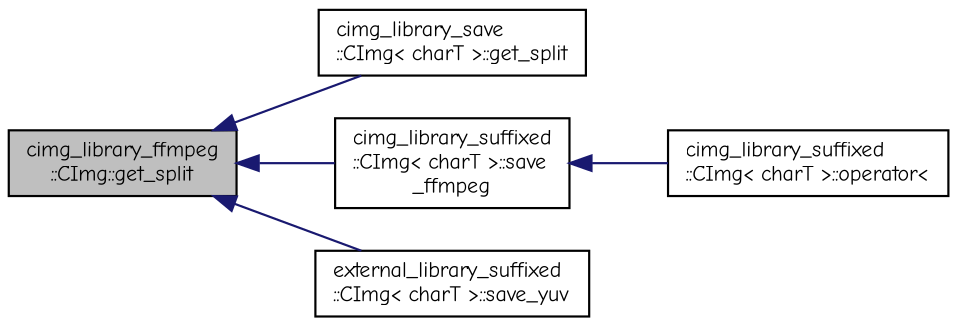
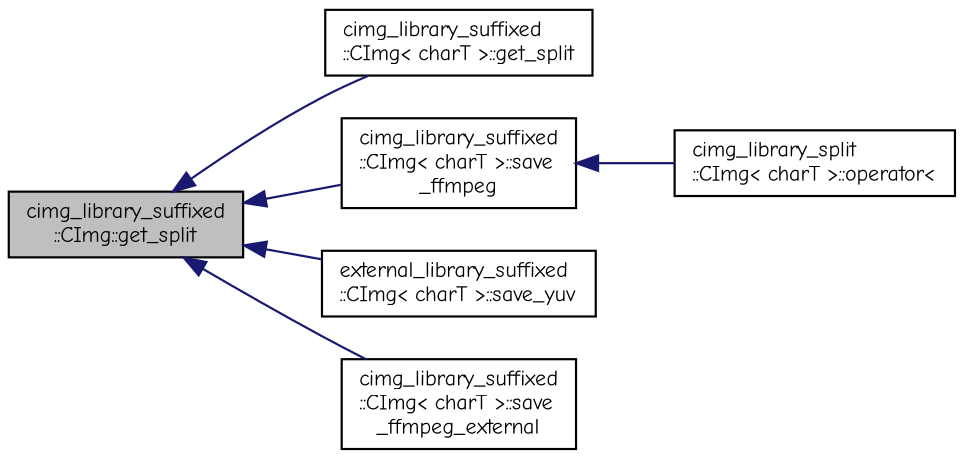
  digraph {
    fontname="Comic Neue"
    rankdir=LR
    node [color=black fillcolor=white fontname="Comic Neue" fontsize=10 shape=record style=filled]
    edge [color=midnightblue dir=back fontname="Comic Neue" fontsize=10 labelfontname=Helvetica labelfontsize=10 style=solid]
-   n1 [fillcolor=grey75 fontcolor=black height=0.2 label="cimg_library_ffmpeg\l::CImg::get_split" width=0.4]
-   n2 [height=0.2 label="cimg_library_save\l::CImg\< charT \>::get_split" width=0.4]
+   n1 [fillcolor=grey75 fontcolor=black height=0.2 label="cimg_library_suffixed\l::CImg::get_split" width=0.4]
+   n2 [height=0.2 label="cimg_library_suffixed\l::CImg\< charT \>::get_split" width=0.4]
    n3 [height=0.2 label="cimg_library_suffixed\l::CImg\< charT \>::save\l_ffmpeg" width=0.4]
    n4 [height=0.2 label="external_library_suffixed\l::CImg\< charT \>::save_yuv" width=0.4]
-   n6 [height=0.2 label="cimg_library_suffixed\l::CImg\< charT \>::operator\<" width=0.4]
+   n5 [height=0.2 label="cimg_library_suffixed\l::CImg\< charT \>::save\l_ffmpeg_external" width=0.4]
+   n6 [height=0.2 label="cimg_library_split\l::CImg\< charT \>::operator\<" width=0.4]
    n1 -> n2
    n1 -> n3
    n1 -> n4
+   n1 -> n5
    n3 -> n6
  }
